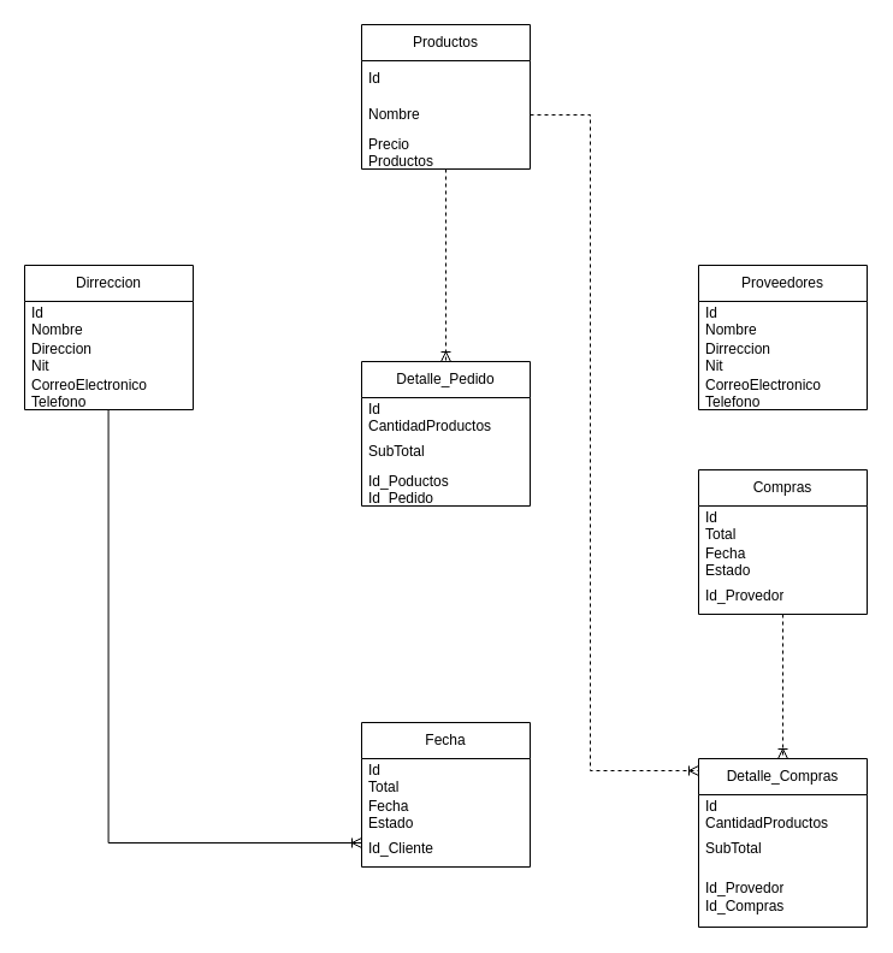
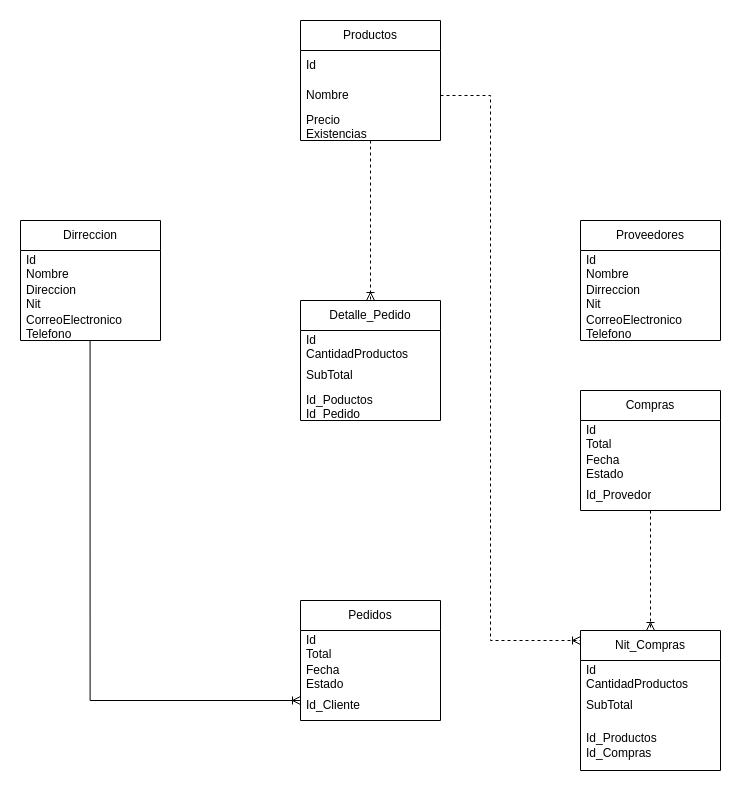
  <mxCell id="0" />
  <mxCell id="1" parent="0" />
  <mxCell id="2" value="Dirreccion" style="swimlane;fontStyle=0;childLayout=stackLayout;horizontal=1;startSize=30;horizontalStack=0;resizeParent=1;resizeParentMax=0;resizeLast=0;collapsible=1;marginBottom=0;whiteSpace=wrap;html=1;" vertex="1" parent="1"><mxGeometry x="20" y="220" width="140" height="120" as="geometry" /></mxCell>
  <mxCell id="3" value="Id&lt;div&gt;Nombre&lt;/div&gt;" style="text;strokeColor=none;fillColor=none;align=left;verticalAlign=middle;spacingLeft=4;spacingRight=4;overflow=hidden;points=[[0,0.5],[1,0.5]];portConstraint=eastwest;rotatable=0;whiteSpace=wrap;html=1;" vertex="1" parent="2"><mxGeometry y="30" width="140" height="30" as="geometry" /></mxCell>
  <mxCell id="4" value="Direccion&lt;div&gt;Nit&lt;/div&gt;" style="text;strokeColor=none;fillColor=none;align=left;verticalAlign=middle;spacingLeft=4;spacingRight=4;overflow=hidden;points=[[0,0.5],[1,0.5]];portConstraint=eastwest;rotatable=0;whiteSpace=wrap;html=1;" vertex="1" parent="2"><mxGeometry y="60" width="140" height="30" as="geometry" /></mxCell>
  <mxCell id="5" value="CorreoElectronico&lt;div&gt;Telefono&lt;/div&gt;" style="text;strokeColor=none;fillColor=none;align=left;verticalAlign=middle;spacingLeft=4;spacingRight=4;overflow=hidden;points=[[0,0.5],[1,0.5]];portConstraint=eastwest;rotatable=0;whiteSpace=wrap;html=1;" vertex="1" parent="2"><mxGeometry y="90" width="140" height="30" as="geometry" /></mxCell>
  <mxCell id="6" value="Proveedores" style="swimlane;fontStyle=0;childLayout=stackLayout;horizontal=1;startSize=30;horizontalStack=0;resizeParent=1;resizeParentMax=0;resizeLast=0;collapsible=1;marginBottom=0;whiteSpace=wrap;html=1;" vertex="1" parent="1"><mxGeometry x="580" y="220" width="140" height="120" as="geometry" /></mxCell>
  <mxCell id="7" value="Id&lt;div&gt;Nombre&lt;/div&gt;" style="text;strokeColor=none;fillColor=none;align=left;verticalAlign=middle;spacingLeft=4;spacingRight=4;overflow=hidden;points=[[0,0.5],[1,0.5]];portConstraint=eastwest;rotatable=0;whiteSpace=wrap;html=1;" vertex="1" parent="6"><mxGeometry y="30" width="140" height="30" as="geometry" /></mxCell>
  <mxCell id="8" value="Dirreccion&lt;div&gt;Nit&lt;/div&gt;" style="text;strokeColor=none;fillColor=none;align=left;verticalAlign=middle;spacingLeft=4;spacingRight=4;overflow=hidden;points=[[0,0.5],[1,0.5]];portConstraint=eastwest;rotatable=0;whiteSpace=wrap;html=1;" vertex="1" parent="6"><mxGeometry y="60" width="140" height="30" as="geometry" /></mxCell>
  <mxCell id="9" value="CorreoElectronico&lt;div&gt;Telefono&lt;/div&gt;" style="text;strokeColor=none;fillColor=none;align=left;verticalAlign=middle;spacingLeft=4;spacingRight=4;overflow=hidden;points=[[0,0.5],[1,0.5]];portConstraint=eastwest;rotatable=0;whiteSpace=wrap;html=1;" vertex="1" parent="6"><mxGeometry y="90" width="140" height="30" as="geometry" /></mxCell>
  <mxCell id="10" style="edgeStyle=orthogonalEdgeStyle;rounded=0;orthogonalLoop=1;jettySize=auto;html=1;endArrow=ERoneToMany;endFill=0;dashed=1;" edge="1" parent="1" source="11" target="25"><mxGeometry relative="1" as="geometry" /></mxCell>
  <mxCell id="11" value="Productos" style="swimlane;fontStyle=0;childLayout=stackLayout;horizontal=1;startSize=30;horizontalStack=0;resizeParent=1;resizeParentMax=0;resizeLast=0;collapsible=1;marginBottom=0;whiteSpace=wrap;html=1;" vertex="1" parent="1"><mxGeometry x="300" y="20" width="140" height="120" as="geometry" /></mxCell>
  <mxCell id="12" value="Id" style="text;strokeColor=none;fillColor=none;align=left;verticalAlign=middle;spacingLeft=4;spacingRight=4;overflow=hidden;points=[[0,0.5],[1,0.5]];portConstraint=eastwest;rotatable=0;whiteSpace=wrap;html=1;" vertex="1" parent="11"><mxGeometry y="30" width="140" height="30" as="geometry" /></mxCell>
  <mxCell id="13" value="Nombre" style="text;strokeColor=none;fillColor=none;align=left;verticalAlign=middle;spacingLeft=4;spacingRight=4;overflow=hidden;points=[[0,0.5],[1,0.5]];portConstraint=eastwest;rotatable=0;whiteSpace=wrap;html=1;" vertex="1" parent="11"><mxGeometry y="60" width="140" height="30" as="geometry" /></mxCell>
- <mxCell id="14" value="Precio&lt;div&gt;Productos&lt;/div&gt;" style="text;strokeColor=none;fillColor=none;align=left;verticalAlign=middle;spacingLeft=4;spacingRight=4;overflow=hidden;points=[[0,0.5],[1,0.5]];portConstraint=eastwest;rotatable=0;whiteSpace=wrap;html=1;" vertex="1" parent="11"><mxGeometry y="90" width="140" height="30" as="geometry" /></mxCell>
+ <mxCell id="14" value="Precio&lt;div&gt;Existencias&lt;/div&gt;" style="text;strokeColor=none;fillColor=none;align=left;verticalAlign=middle;spacingLeft=4;spacingRight=4;overflow=hidden;points=[[0,0.5],[1,0.5]];portConstraint=eastwest;rotatable=0;whiteSpace=wrap;html=1;" vertex="1" parent="11"><mxGeometry y="90" width="140" height="30" as="geometry" /></mxCell>
  <mxCell id="15" style="edgeStyle=orthogonalEdgeStyle;rounded=0;orthogonalLoop=1;jettySize=auto;html=1;endArrow=ERoneToMany;endFill=0;dashed=1;" edge="1" parent="1" source="16" target="29"><mxGeometry relative="1" as="geometry" /></mxCell>
  <mxCell id="16" value="Compras" style="swimlane;fontStyle=0;childLayout=stackLayout;horizontal=1;startSize=30;horizontalStack=0;resizeParent=1;resizeParentMax=0;resizeLast=0;collapsible=1;marginBottom=0;whiteSpace=wrap;html=1;" vertex="1" parent="1"><mxGeometry x="580" y="390" width="140" height="120" as="geometry" /></mxCell>
  <mxCell id="17" value="Id&lt;div&gt;Total&lt;/div&gt;" style="text;strokeColor=none;fillColor=none;align=left;verticalAlign=middle;spacingLeft=4;spacingRight=4;overflow=hidden;points=[[0,0.5],[1,0.5]];portConstraint=eastwest;rotatable=0;whiteSpace=wrap;html=1;" vertex="1" parent="16"><mxGeometry y="30" width="140" height="30" as="geometry" /></mxCell>
  <mxCell id="18" value="Fecha&lt;div&gt;Estado&lt;/div&gt;" style="text;strokeColor=none;fillColor=none;align=left;verticalAlign=middle;spacingLeft=4;spacingRight=4;overflow=hidden;points=[[0,0.5],[1,0.5]];portConstraint=eastwest;rotatable=0;whiteSpace=wrap;html=1;" vertex="1" parent="16"><mxGeometry y="60" width="140" height="30" as="geometry" /></mxCell>
  <mxCell id="19" value="Id_Provedor" style="text;strokeColor=none;fillColor=none;align=left;verticalAlign=middle;spacingLeft=4;spacingRight=4;overflow=hidden;points=[[0,0.5],[1,0.5]];portConstraint=eastwest;rotatable=0;whiteSpace=wrap;html=1;" vertex="1" parent="16"><mxGeometry y="90" width="140" height="30" as="geometry" /></mxCell>
- <mxCell id="20" value="Fecha" style="swimlane;fontStyle=0;childLayout=stackLayout;horizontal=1;startSize=30;horizontalStack=0;resizeParent=1;resizeParentMax=0;resizeLast=0;collapsible=1;marginBottom=0;whiteSpace=wrap;html=1;" vertex="1" parent="1"><mxGeometry x="300" y="600" width="140" height="120" as="geometry" /></mxCell>
+ <mxCell id="20" value="Pedidos" style="swimlane;fontStyle=0;childLayout=stackLayout;horizontal=1;startSize=30;horizontalStack=0;resizeParent=1;resizeParentMax=0;resizeLast=0;collapsible=1;marginBottom=0;whiteSpace=wrap;html=1;" vertex="1" parent="1"><mxGeometry x="300" y="600" width="140" height="120" as="geometry" /></mxCell>
  <mxCell id="21" value="Id&lt;div&gt;Total&lt;/div&gt;" style="text;strokeColor=none;fillColor=none;align=left;verticalAlign=middle;spacingLeft=4;spacingRight=4;overflow=hidden;points=[[0,0.5],[1,0.5]];portConstraint=eastwest;rotatable=0;whiteSpace=wrap;html=1;" vertex="1" parent="20"><mxGeometry y="30" width="140" height="30" as="geometry" /></mxCell>
  <mxCell id="22" value="Fecha&lt;div&gt;Estado&lt;/div&gt;" style="text;strokeColor=none;fillColor=none;align=left;verticalAlign=middle;spacingLeft=4;spacingRight=4;overflow=hidden;points=[[0,0.5],[1,0.5]];portConstraint=eastwest;rotatable=0;whiteSpace=wrap;html=1;" vertex="1" parent="20"><mxGeometry y="60" width="140" height="30" as="geometry" /></mxCell>
  <mxCell id="23" value="Id_Cliente" style="text;strokeColor=none;fillColor=none;align=left;verticalAlign=middle;spacingLeft=4;spacingRight=4;overflow=hidden;points=[[0,0.5],[1,0.5]];portConstraint=eastwest;rotatable=0;whiteSpace=wrap;html=1;" vertex="1" parent="20"><mxGeometry y="90" width="140" height="30" as="geometry" /></mxCell>
  <mxCell id="24" style="edgeStyle=orthogonalEdgeStyle;rounded=0;orthogonalLoop=1;jettySize=auto;html=1;exitX=0.497;exitY=1.167;exitDx=0;exitDy=0;exitPerimeter=0;endArrow=ERoneToMany;endFill=0;" edge="1" parent="1" target="20"><mxGeometry relative="1" as="geometry"><mxPoint x="89.58" y="340" as="sourcePoint" /><mxPoint x="280" y="570" as="targetPoint" /><Array as="points"><mxPoint x="90" y="700" /></Array></mxGeometry></mxCell>
  <mxCell id="25" value="Detalle_Pedido" style="swimlane;fontStyle=0;childLayout=stackLayout;horizontal=1;startSize=30;horizontalStack=0;resizeParent=1;resizeParentMax=0;resizeLast=0;collapsible=1;marginBottom=0;whiteSpace=wrap;html=1;" vertex="1" parent="1"><mxGeometry x="300" y="300" width="140" height="120" as="geometry" /></mxCell>
  <mxCell id="26" value="Id&lt;div&gt;CantidadProductos&lt;/div&gt;" style="text;strokeColor=none;fillColor=none;align=left;verticalAlign=middle;spacingLeft=4;spacingRight=4;overflow=hidden;points=[[0,0.5],[1,0.5]];portConstraint=eastwest;rotatable=0;whiteSpace=wrap;html=1;" vertex="1" parent="25"><mxGeometry y="30" width="140" height="30" as="geometry" /></mxCell>
  <mxCell id="27" value="SubTotal" style="text;strokeColor=none;fillColor=none;align=left;verticalAlign=middle;spacingLeft=4;spacingRight=4;overflow=hidden;points=[[0,0.5],[1,0.5]];portConstraint=eastwest;rotatable=0;whiteSpace=wrap;html=1;" vertex="1" parent="25"><mxGeometry y="60" width="140" height="30" as="geometry" /></mxCell>
  <mxCell id="28" value="Id_Poductos&lt;div&gt;Id_Pedido&lt;/div&gt;" style="text;strokeColor=none;fillColor=none;align=left;verticalAlign=middle;spacingLeft=4;spacingRight=4;overflow=hidden;points=[[0,0.5],[1,0.5]];portConstraint=eastwest;rotatable=0;whiteSpace=wrap;html=1;" vertex="1" parent="25"><mxGeometry y="90" width="140" height="30" as="geometry" /></mxCell>
- <mxCell id="29" value="Detalle_Compras" style="swimlane;fontStyle=0;childLayout=stackLayout;horizontal=1;startSize=30;horizontalStack=0;resizeParent=1;resizeParentMax=0;resizeLast=0;collapsible=1;marginBottom=0;whiteSpace=wrap;html=1;" vertex="1" parent="1"><mxGeometry x="580" y="630" width="140" height="140" as="geometry" /></mxCell>
+ <mxCell id="29" value="Nit_Compras" style="swimlane;fontStyle=0;childLayout=stackLayout;horizontal=1;startSize=30;horizontalStack=0;resizeParent=1;resizeParentMax=0;resizeLast=0;collapsible=1;marginBottom=0;whiteSpace=wrap;html=1;" vertex="1" parent="1"><mxGeometry x="580" y="630" width="140" height="140" as="geometry" /></mxCell>
  <mxCell id="30" value="Id&lt;div&gt;CantidadProductos&lt;/div&gt;" style="text;strokeColor=none;fillColor=none;align=left;verticalAlign=middle;spacingLeft=4;spacingRight=4;overflow=hidden;points=[[0,0.5],[1,0.5]];portConstraint=eastwest;rotatable=0;whiteSpace=wrap;html=1;" vertex="1" parent="29"><mxGeometry y="30" width="140" height="30" as="geometry" /></mxCell>
  <mxCell id="31" value="SubTotal" style="text;strokeColor=none;fillColor=none;align=left;verticalAlign=middle;spacingLeft=4;spacingRight=4;overflow=hidden;points=[[0,0.5],[1,0.5]];portConstraint=eastwest;rotatable=0;whiteSpace=wrap;html=1;" vertex="1" parent="29"><mxGeometry y="60" width="140" height="30" as="geometry" /></mxCell>
- <mxCell id="32" value="Id_Provedor&lt;div&gt;Id_Compras&lt;/div&gt;" style="text;strokeColor=none;fillColor=none;align=left;verticalAlign=middle;spacingLeft=4;spacingRight=4;overflow=hidden;points=[[0,0.5],[1,0.5]];portConstraint=eastwest;rotatable=0;whiteSpace=wrap;html=1;" vertex="1" parent="29"><mxGeometry y="90" width="140" height="50" as="geometry" /></mxCell>
+ <mxCell id="32" value="Id_Productos&lt;div&gt;Id_Compras&lt;/div&gt;" style="text;strokeColor=none;fillColor=none;align=left;verticalAlign=middle;spacingLeft=4;spacingRight=4;overflow=hidden;points=[[0,0.5],[1,0.5]];portConstraint=eastwest;rotatable=0;whiteSpace=wrap;html=1;" vertex="1" parent="29"><mxGeometry y="90" width="140" height="50" as="geometry" /></mxCell>
  <mxCell id="33" style="edgeStyle=orthogonalEdgeStyle;rounded=0;orthogonalLoop=1;jettySize=auto;html=1;endArrow=ERoneToMany;endFill=0;dashed=1;" edge="1" parent="1" source="13" target="29"><mxGeometry relative="1" as="geometry"><Array as="points"><mxPoint x="490" y="95" /><mxPoint x="490" y="640" /></Array></mxGeometry></mxCell>
